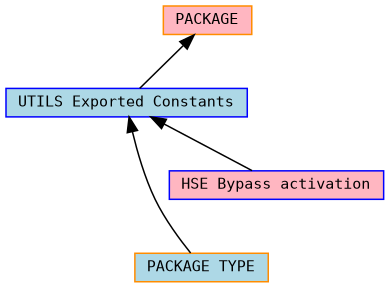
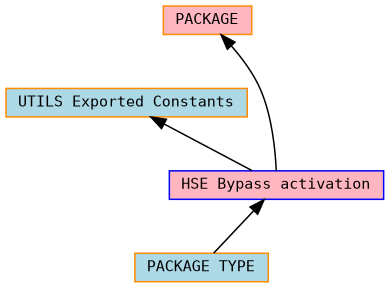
  digraph {
    fontname="DejaVu Sans Mono"
    rankdir=TB
    node [color=darkorange fillcolor=lightblue fontname="DejaVu Sans Mono" fontsize=10 shape=box style=filled]
    edge [dir=back fontname="DejaVu Sans Mono" fontsize=10 labelfontname=Helvetica labelfontsize=10 shape=plaintext style=solid]
    n1 [height=0.2 label="PACKAGE TYPE" width=0.4]
    n2 [fillcolor=lightpink height=0.2 label=PACKAGE width=0.4]
-   n3 [color=blue fontcolor=black height=0.2 label="UTILS Exported Constants" width=0.4]
+   n3 [fontcolor=black height=0.2 label="UTILS Exported Constants" width=0.4]
    n4 [color=blue fillcolor=lightpink height=0.2 label="HSE Bypass activation" width=0.4]
-   n2 -> n3
-   n3 -> n1
+   n2 -> n4
+   n4 -> n1
    n3 -> n4
  }
